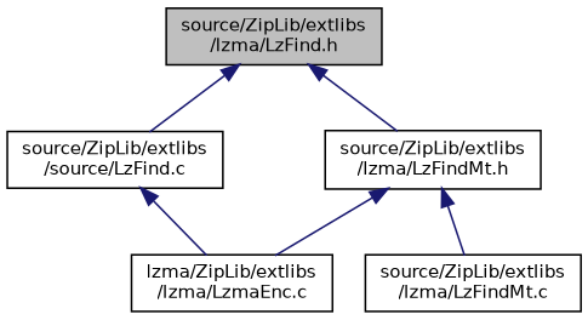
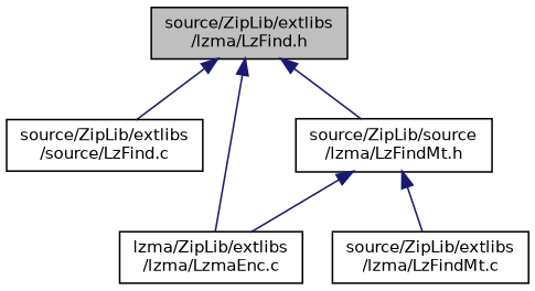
  digraph {
    node [color=black fillcolor=white fontname=Helvetica fontsize=10 shape=record style=filled]
    edge [color=midnightblue dir=back fontname=Helvetica fontsize=10 labelfontname=Helvetica labelfontsize=10 style=solid]
    n1 [fillcolor=grey75 fontcolor=black height=0.2 label="source/ZipLib/extlibs\l/lzma/LzFind.h" width=0.4]
    n2 [height=0.2 label="source/ZipLib/extlibs\l/source/LzFind.c" width=0.4]
-   n3 [height=0.2 label="source/ZipLib/extlibs\l/lzma/LzFindMt.h" width=0.4]
+   n3 [height=0.2 label="source/ZipLib/source\l/lzma/LzFindMt.h" width=0.4]
    n4 [height=0.2 label="lzma/ZipLib/extlibs\l/lzma/LzmaEnc.c" width=0.4]
    n5 [height=0.2 label="source/ZipLib/extlibs\l/lzma/LzFindMt.c" width=0.4]
    n1 -> n2
    n1 -> n3
-   n2 -> n4
+   n1 -> n4
    n3 -> n4
    n3 -> n5
  }
